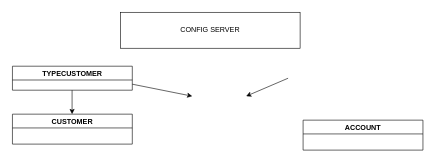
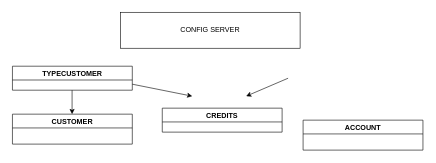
  <mxCell id="0" />
  <mxCell id="1" parent="0" />
  <mxCell id="2" value="CONFIG SERVER" style="rounded=0;whiteSpace=wrap;html=1;" vertex="1" parent="1"><mxGeometry x="200" y="20" width="300" height="60" as="geometry" /></mxCell>
  <mxCell id="3" value="CUSTOMER" style="swimlane;" vertex="1" parent="1"><mxGeometry x="20" y="190" width="200" height="50" as="geometry" /></mxCell>
  <mxCell id="4" value="TYPECUSTOMER" style="swimlane;" vertex="1" parent="1"><mxGeometry x="20" y="110" width="200" height="40" as="geometry" /></mxCell>
  <mxCell id="5" value="" style="endArrow=classic;html=1;rounded=0;" edge="1" parent="1"><mxGeometry width="50" height="50" relative="1" as="geometry"><mxPoint x="119.5" y="150" as="sourcePoint" /><mxPoint x="119.5" y="190" as="targetPoint" /></mxGeometry></mxCell>
  <mxCell id="6" value="ACCOUNT" style="swimlane;" vertex="1" parent="1"><mxGeometry x="505" y="200" width="200" height="50" as="geometry" /></mxCell>
+ <mxCell id="7" value="CREDITS" style="swimlane;" vertex="1" parent="1"><mxGeometry x="270" y="180" width="200" height="40" as="geometry" /></mxCell>
  <mxCell id="8" value="" style="endArrow=classic;html=1;rounded=0;" edge="1" parent="1"><mxGeometry width="50" height="50" relative="1" as="geometry"><mxPoint x="220" y="140" as="sourcePoint" /><mxPoint x="320" y="160" as="targetPoint" /></mxGeometry></mxCell>
  <mxCell id="9" value="" style="endArrow=classic;html=1;rounded=0;" edge="1" parent="1"><mxGeometry width="50" height="50" relative="1" as="geometry"><mxPoint x="480" y="130" as="sourcePoint" /><mxPoint x="410" y="160" as="targetPoint" /></mxGeometry></mxCell>
